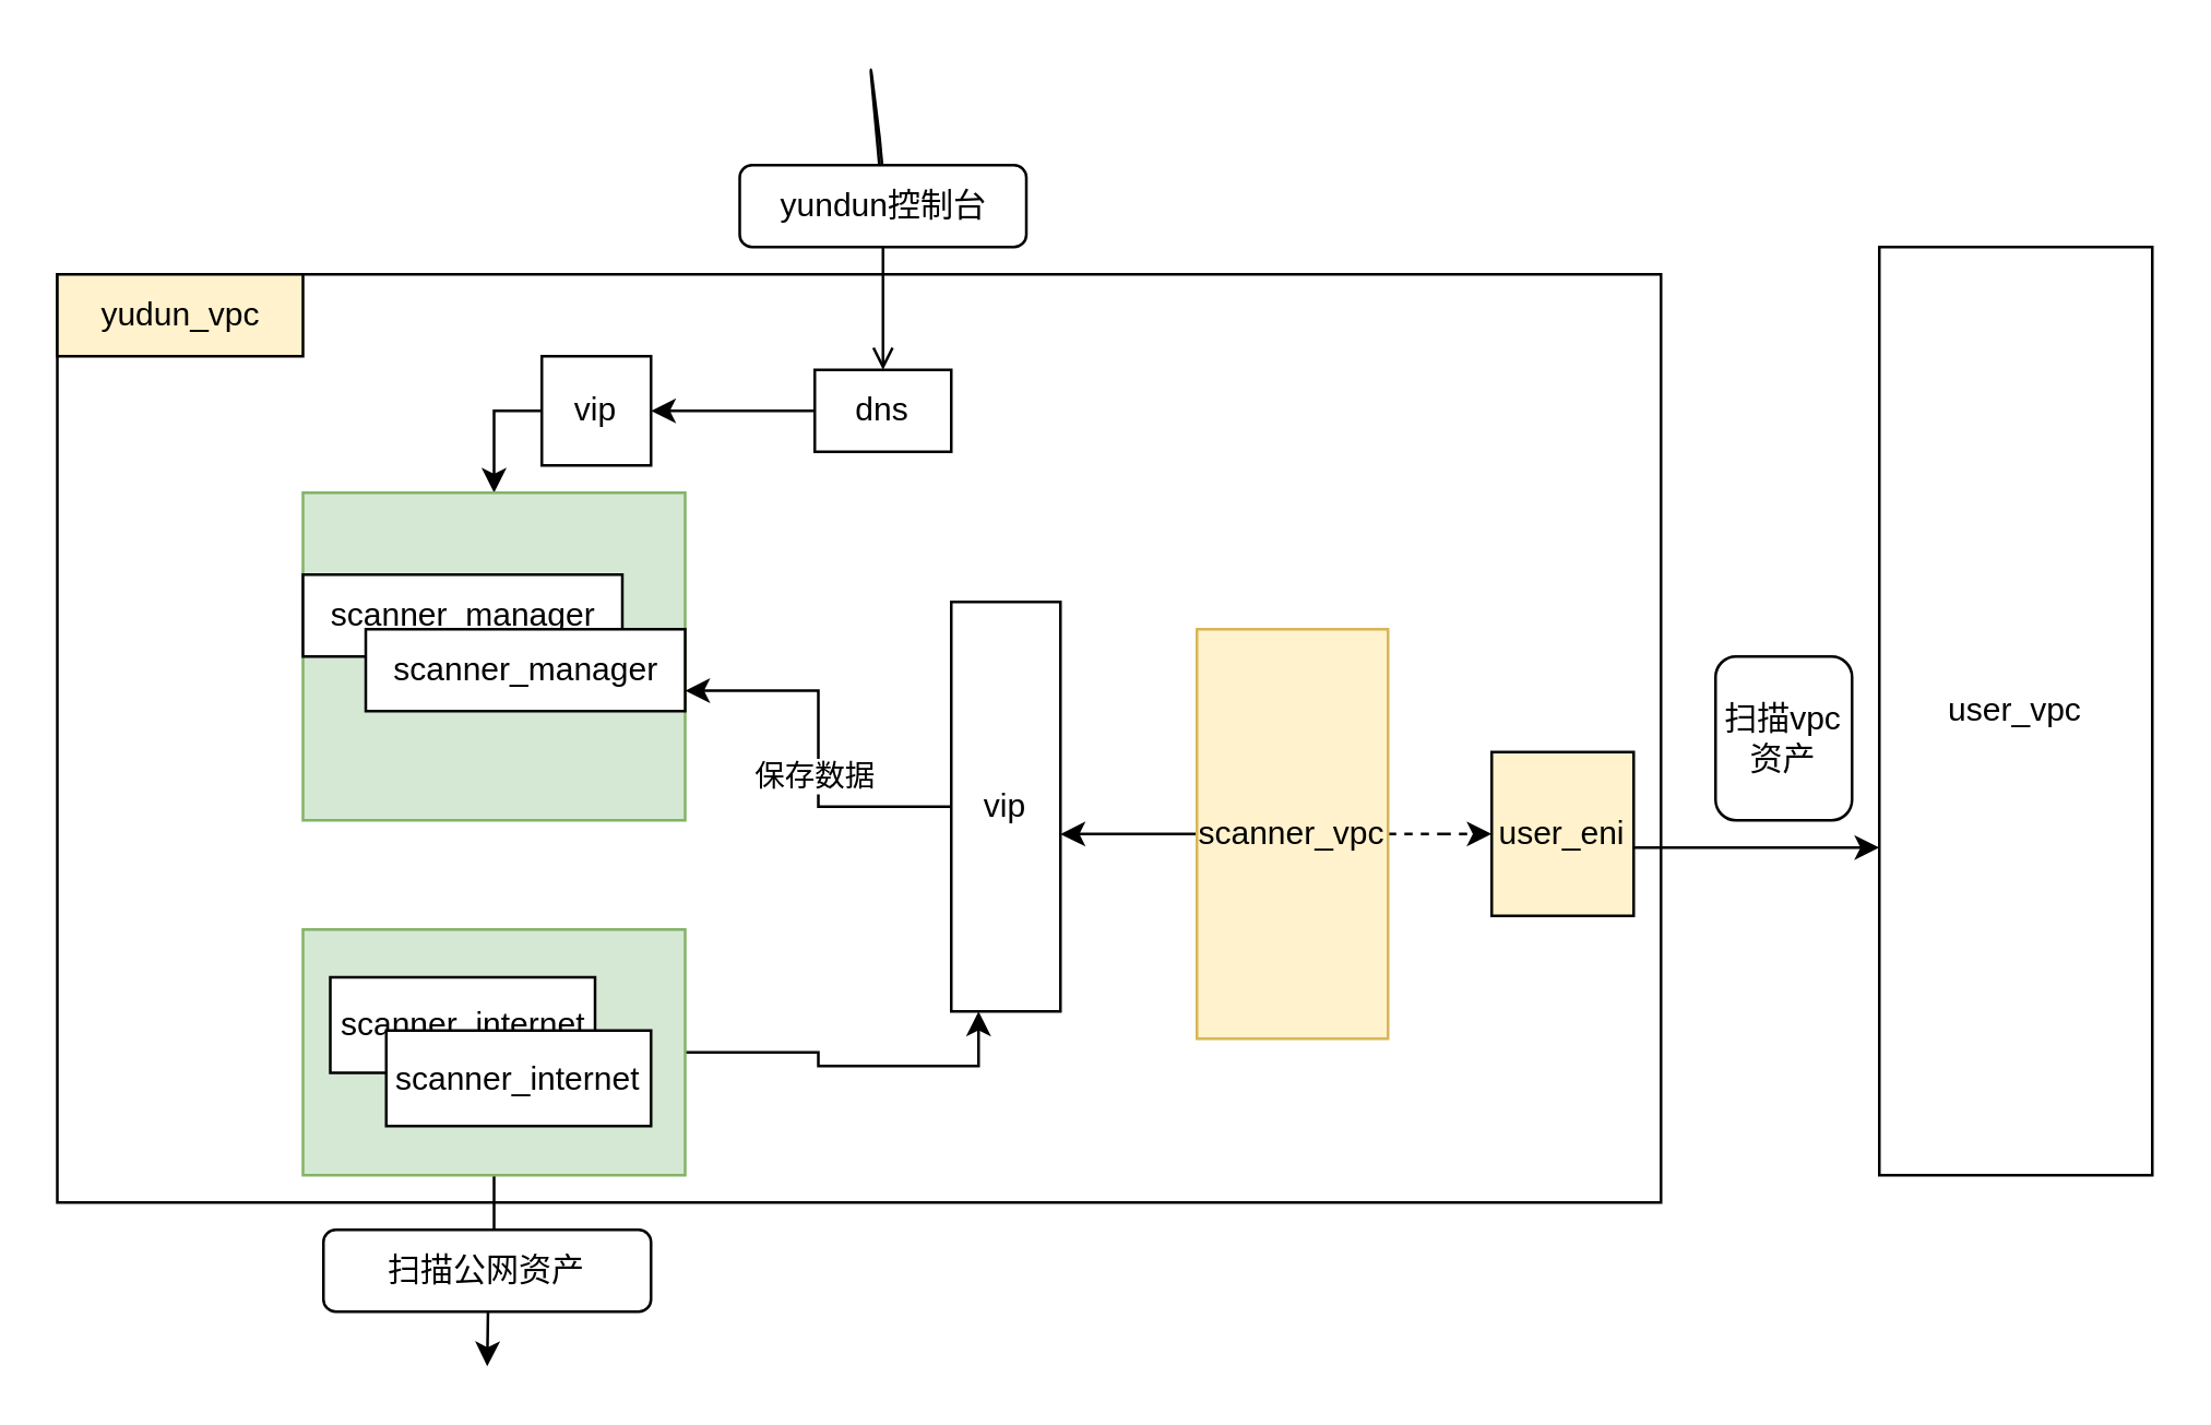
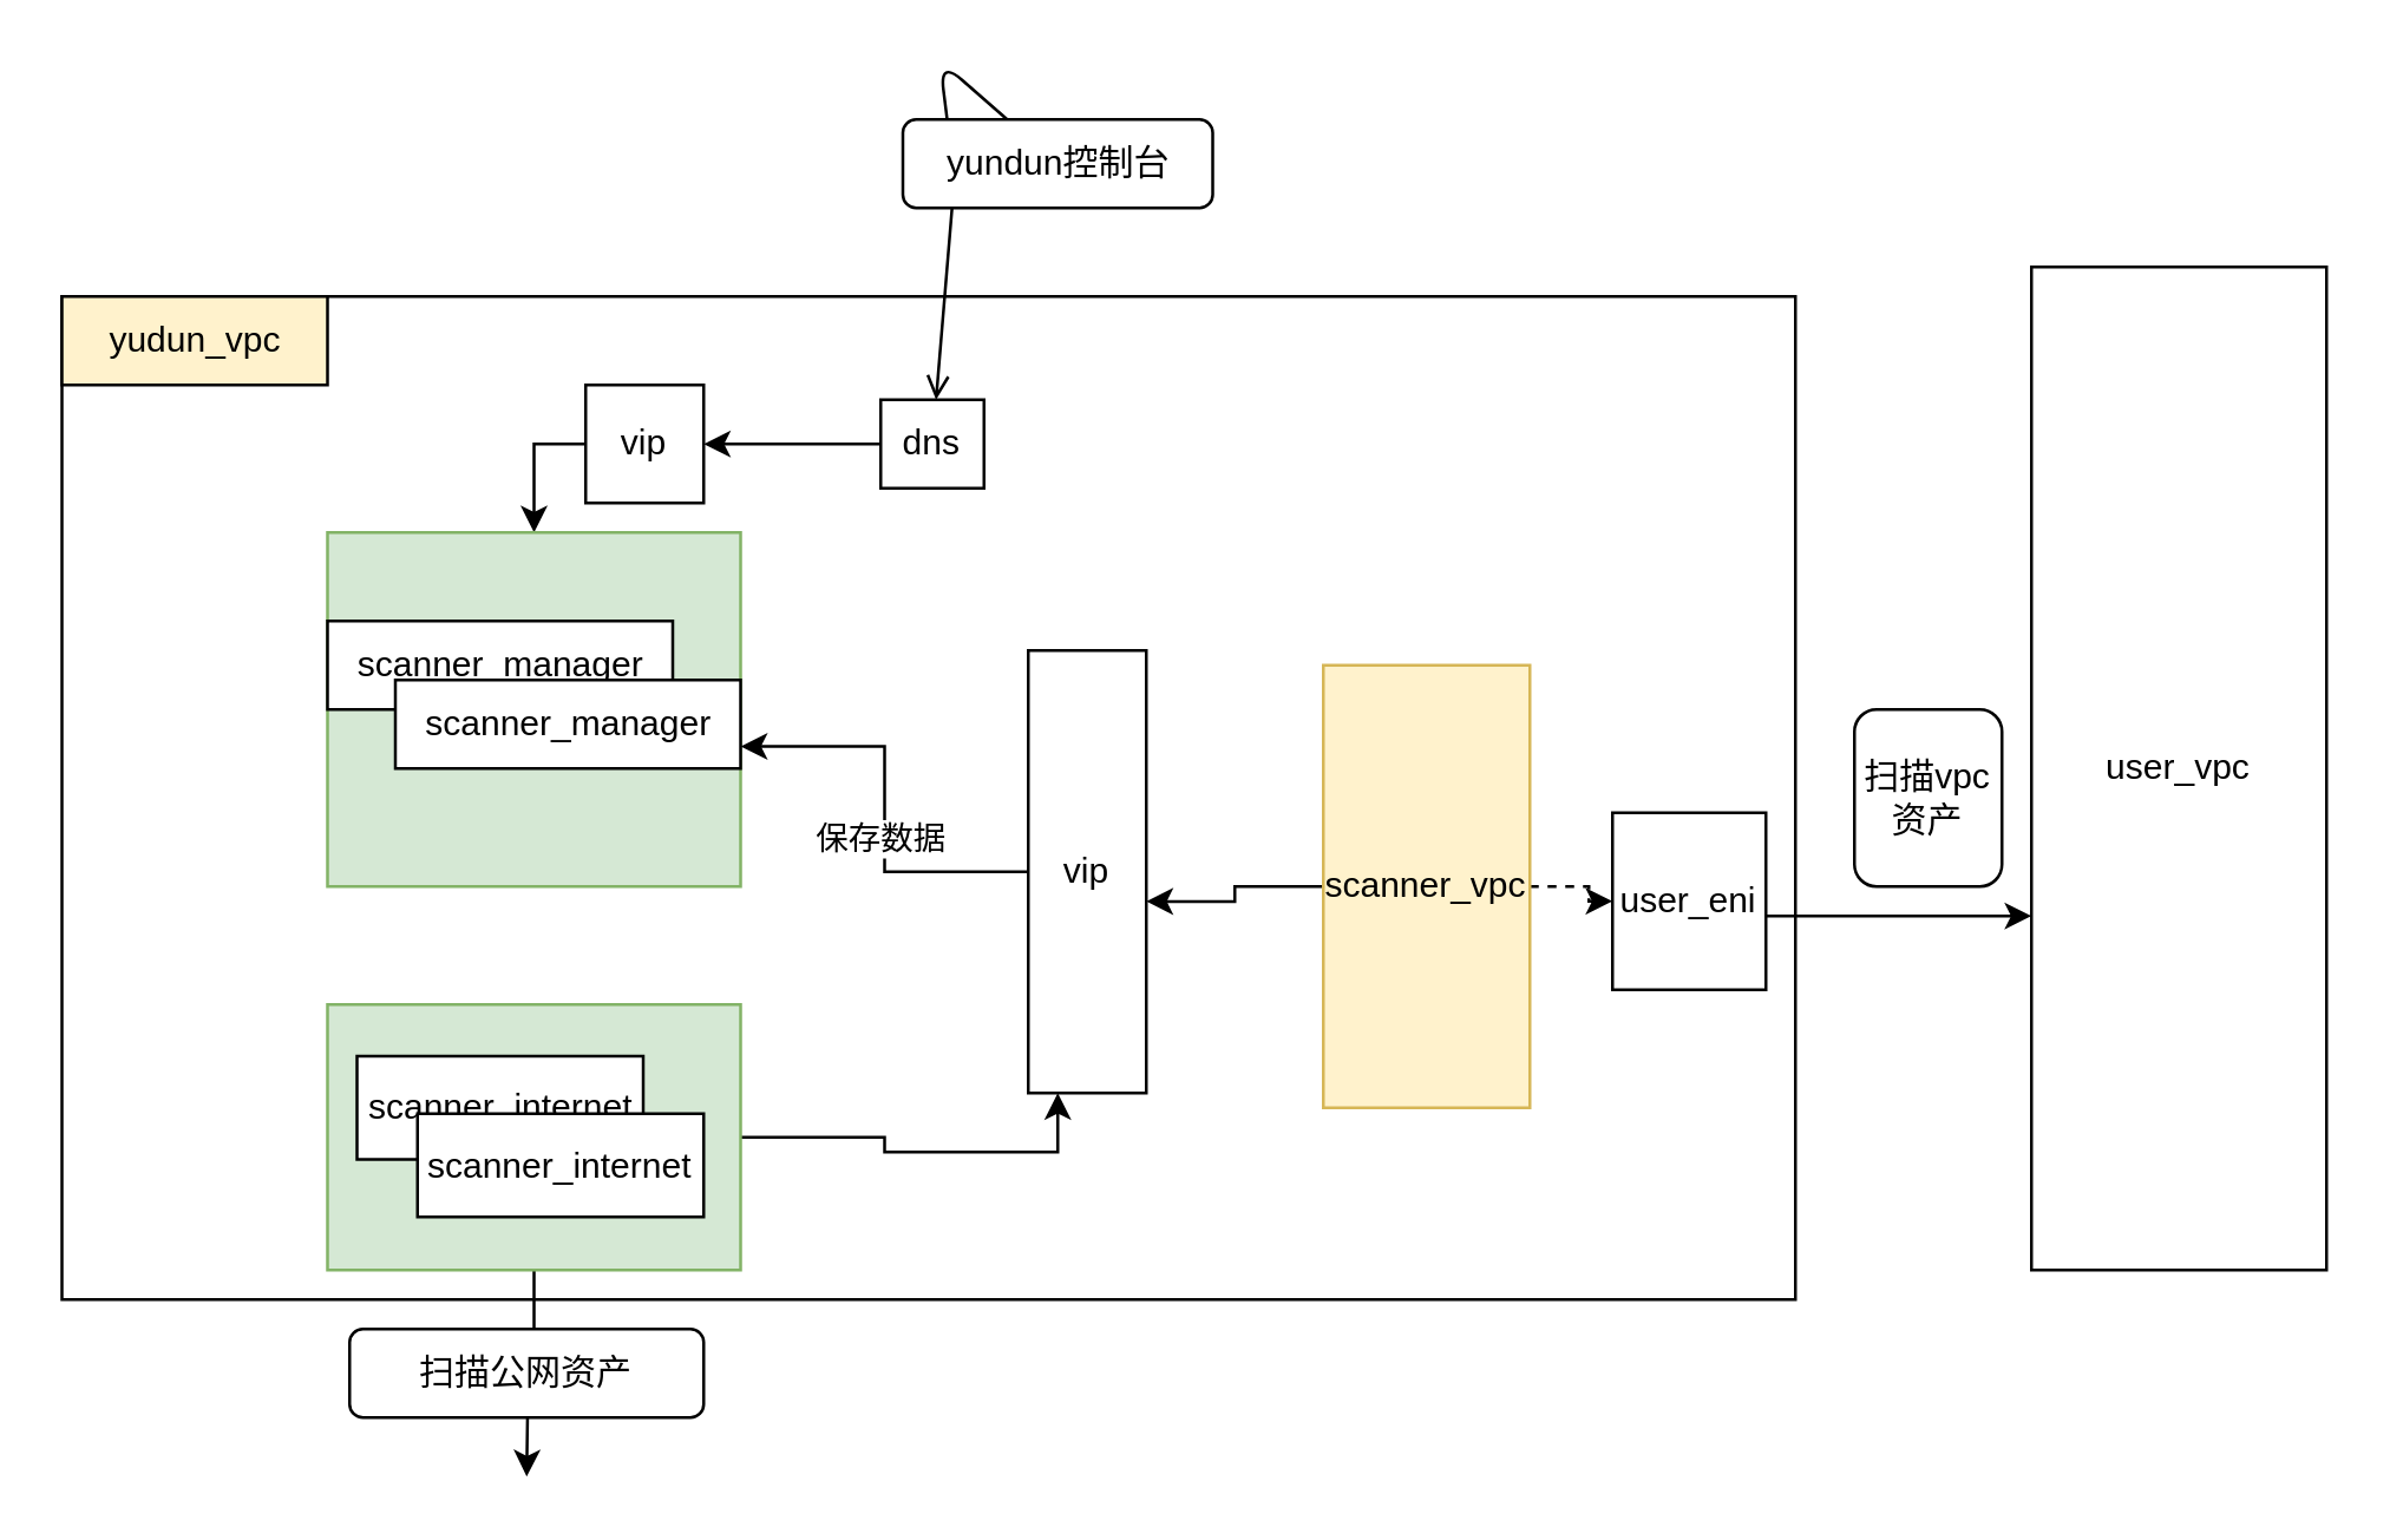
  <mxCell id="0" />
  <mxCell id="1" parent="0" />
  <mxCell id="2" value="" style="rounded=0;whiteSpace=wrap;html=1;" vertex="1" parent="1"><mxGeometry x="20.5" y="100" width="587.5" height="340" as="geometry" /></mxCell>
  <mxCell id="3" value="yudun_vpc" style="rounded=0;whiteSpace=wrap;html=1;fillColor=#fff2cc;" vertex="1" parent="1"><mxGeometry x="20.5" y="100" width="90" height="30" as="geometry" /></mxCell>
  <mxCell id="4" value="" style="edgeStyle=orthogonalEdgeStyle;rounded=0;orthogonalLoop=1;jettySize=auto;html=1;" edge="1" parent="1" source="5" target="7"><mxGeometry relative="1" as="geometry" /></mxCell>
- <mxCell id="5" value="dns" style="rounded=0;whiteSpace=wrap;html=1;" vertex="1" parent="1"><mxGeometry x="298" y="135" width="50" height="30" as="geometry" /></mxCell>
+ <mxCell id="5" value="dns" style="rounded=0;whiteSpace=wrap;html=1;" vertex="1" parent="1"><mxGeometry x="298" y="135" width="35" height="30" as="geometry" /></mxCell>
  <mxCell id="6" style="edgeStyle=orthogonalEdgeStyle;rounded=0;orthogonalLoop=1;jettySize=auto;html=1;exitX=0;exitY=0.5;exitDx=0;exitDy=0;entryX=0.5;entryY=0;entryDx=0;entryDy=0;" edge="1" parent="1" source="7" target="9"><mxGeometry relative="1" as="geometry" /></mxCell>
  <mxCell id="7" value="vip" style="whiteSpace=wrap;html=1;aspect=fixed;" vertex="1" parent="1"><mxGeometry x="198" y="130" width="40" height="40" as="geometry" /></mxCell>
  <mxCell id="8" value="" style="endArrow=open;html=1;" edge="1" parent="1" source="28" target="5"><mxGeometry width="50" height="50" relative="1" as="geometry"><mxPoint x="288" y="-20" as="sourcePoint" /><mxPoint x="268" y="90" as="targetPoint" /><Array as="points"><mxPoint x="318" y="20" /><mxPoint x="323" y="60" /></Array></mxGeometry></mxCell>
  <mxCell id="9" value="" style="rounded=0;whiteSpace=wrap;html=1;fillColor=#d5e8d4;strokeColor=#82b366;" vertex="1" parent="1"><mxGeometry x="110.5" y="180" width="140" height="120" as="geometry" /></mxCell>
  <mxCell id="10" value="scanner_manager" style="rounded=0;whiteSpace=wrap;html=1;" vertex="1" parent="1"><mxGeometry x="110.5" y="210" width="117" height="30" as="geometry" /></mxCell>
  <mxCell id="11" value="scanner_manager" style="rounded=0;whiteSpace=wrap;html=1;" vertex="1" parent="1"><mxGeometry x="133.5" y="230" width="117" height="30" as="geometry" /></mxCell>
  <mxCell id="12" style="edgeStyle=orthogonalEdgeStyle;rounded=0;orthogonalLoop=1;jettySize=auto;html=1;exitX=0.5;exitY=1;exitDx=0;exitDy=0;" edge="1" parent="1" source="14"><mxGeometry relative="1" as="geometry"><mxPoint x="178" y="500" as="targetPoint" /></mxGeometry></mxCell>
  <mxCell id="13" style="edgeStyle=orthogonalEdgeStyle;rounded=0;orthogonalLoop=1;jettySize=auto;html=1;exitX=1;exitY=0.5;exitDx=0;exitDy=0;entryX=0.25;entryY=1;entryDx=0;entryDy=0;" edge="1" parent="1" source="14" target="20"><mxGeometry relative="1" as="geometry" /></mxCell>
  <mxCell id="14" value="" style="rounded=0;whiteSpace=wrap;html=1;fillColor=#d5e8d4;strokeColor=#82b366;" vertex="1" parent="1"><mxGeometry x="110.5" y="340" width="140" height="90" as="geometry" /></mxCell>
  <mxCell id="15" value="scanner_internet" style="rounded=0;whiteSpace=wrap;html=1;" vertex="1" parent="1"><mxGeometry x="120.5" y="357.5" width="97" height="35" as="geometry" /></mxCell>
  <mxCell id="16" value="scanner_internet" style="rounded=0;whiteSpace=wrap;html=1;" vertex="1" parent="1"><mxGeometry x="141" y="377" width="97" height="35" as="geometry" /></mxCell>
  <mxCell id="17" value="扫描公网资产" style="rounded=1;whiteSpace=wrap;html=1;" vertex="1" parent="1"><mxGeometry x="118" y="450" width="120" height="30" as="geometry" /></mxCell>
  <mxCell id="18" style="edgeStyle=orthogonalEdgeStyle;rounded=0;orthogonalLoop=1;jettySize=auto;html=1;entryX=1;entryY=0.75;entryDx=0;entryDy=0;" edge="1" parent="1" source="20" target="11"><mxGeometry relative="1" as="geometry" /></mxCell>
  <mxCell id="19" value="保存数据" style="edgeLabel;html=1;align=center;verticalAlign=middle;resizable=0;points=[];" vertex="1" connectable="0" parent="18"><mxGeometry x="-0.304" y="-12" relative="1" as="geometry"><mxPoint x="-14" y="-11" as="offset" /></mxGeometry></mxCell>
  <mxCell id="20" value="vip" style="rounded=0;whiteSpace=wrap;html=1;" vertex="1" parent="1"><mxGeometry x="348" y="220" width="40" height="150" as="geometry" /></mxCell>
  <mxCell id="21" value="" style="edgeStyle=orthogonalEdgeStyle;rounded=0;orthogonalLoop=1;jettySize=auto;html=1;dashed=1;" edge="1" parent="1" source="23" target="24"><mxGeometry relative="1" as="geometry" /></mxCell>
  <mxCell id="22" style="edgeStyle=orthogonalEdgeStyle;rounded=0;orthogonalLoop=1;jettySize=auto;html=1;exitX=0;exitY=0.5;exitDx=0;exitDy=0;entryX=1;entryY=0.567;entryDx=0;entryDy=0;entryPerimeter=0;" edge="1" parent="1" source="23" target="20"><mxGeometry relative="1" as="geometry" /></mxCell>
- <mxCell id="23" value="scanner_vpc" style="rounded=0;whiteSpace=wrap;html=1;fillColor=#fff2cc;strokeColor=#d6b656;" vertex="1" parent="1"><mxGeometry x="438" y="230" width="70" height="150" as="geometry" /></mxCell>
- <mxCell id="24" value="user_eni" style="whiteSpace=wrap;html=1;rounded=0;fillColor=#fff2cc;" vertex="1" parent="1"><mxGeometry x="546" y="275" width="52" height="60" as="geometry" /></mxCell>
+ <mxCell id="23" value="scanner_vpc" style="rounded=0;whiteSpace=wrap;html=1;fillColor=#fff2cc;strokeColor=#d6b656;" vertex="1" parent="1"><mxGeometry x="448" y="225" width="70" height="150" as="geometry" /></mxCell>
+ <mxCell id="24" value="user_eni" style="whiteSpace=wrap;html=1;rounded=0;" vertex="1" parent="1"><mxGeometry x="546" y="275" width="52" height="60" as="geometry" /></mxCell>
  <mxCell id="25" value="" style="endArrow=classic;html=1;" edge="1" parent="1"><mxGeometry width="50" height="50" relative="1" as="geometry"><mxPoint x="598" y="310" as="sourcePoint" /><mxPoint x="688" y="310" as="targetPoint" /><Array as="points"><mxPoint x="688" y="310" /></Array></mxGeometry></mxCell>
  <mxCell id="26" value="扫描vpc资产" style="rounded=1;whiteSpace=wrap;html=1;" vertex="1" parent="1"><mxGeometry x="628" y="240" width="50" height="60" as="geometry" /></mxCell>
  <mxCell id="27" value="user_vpc" style="rounded=0;whiteSpace=wrap;html=1;" vertex="1" parent="1"><mxGeometry x="688" y="90" width="100" height="340" as="geometry" /></mxCell>
- <mxCell id="28" value="yundun控制台" style="rounded=1;whiteSpace=wrap;html=1;" vertex="1" parent="1"><mxGeometry x="270.5" y="60" width="105" height="30" as="geometry" /></mxCell>
+ <mxCell id="28" value="yundun控制台" style="rounded=1;whiteSpace=wrap;html=1;" vertex="1" parent="1"><mxGeometry x="305.5" y="40" width="105" height="30" as="geometry" /></mxCell>
